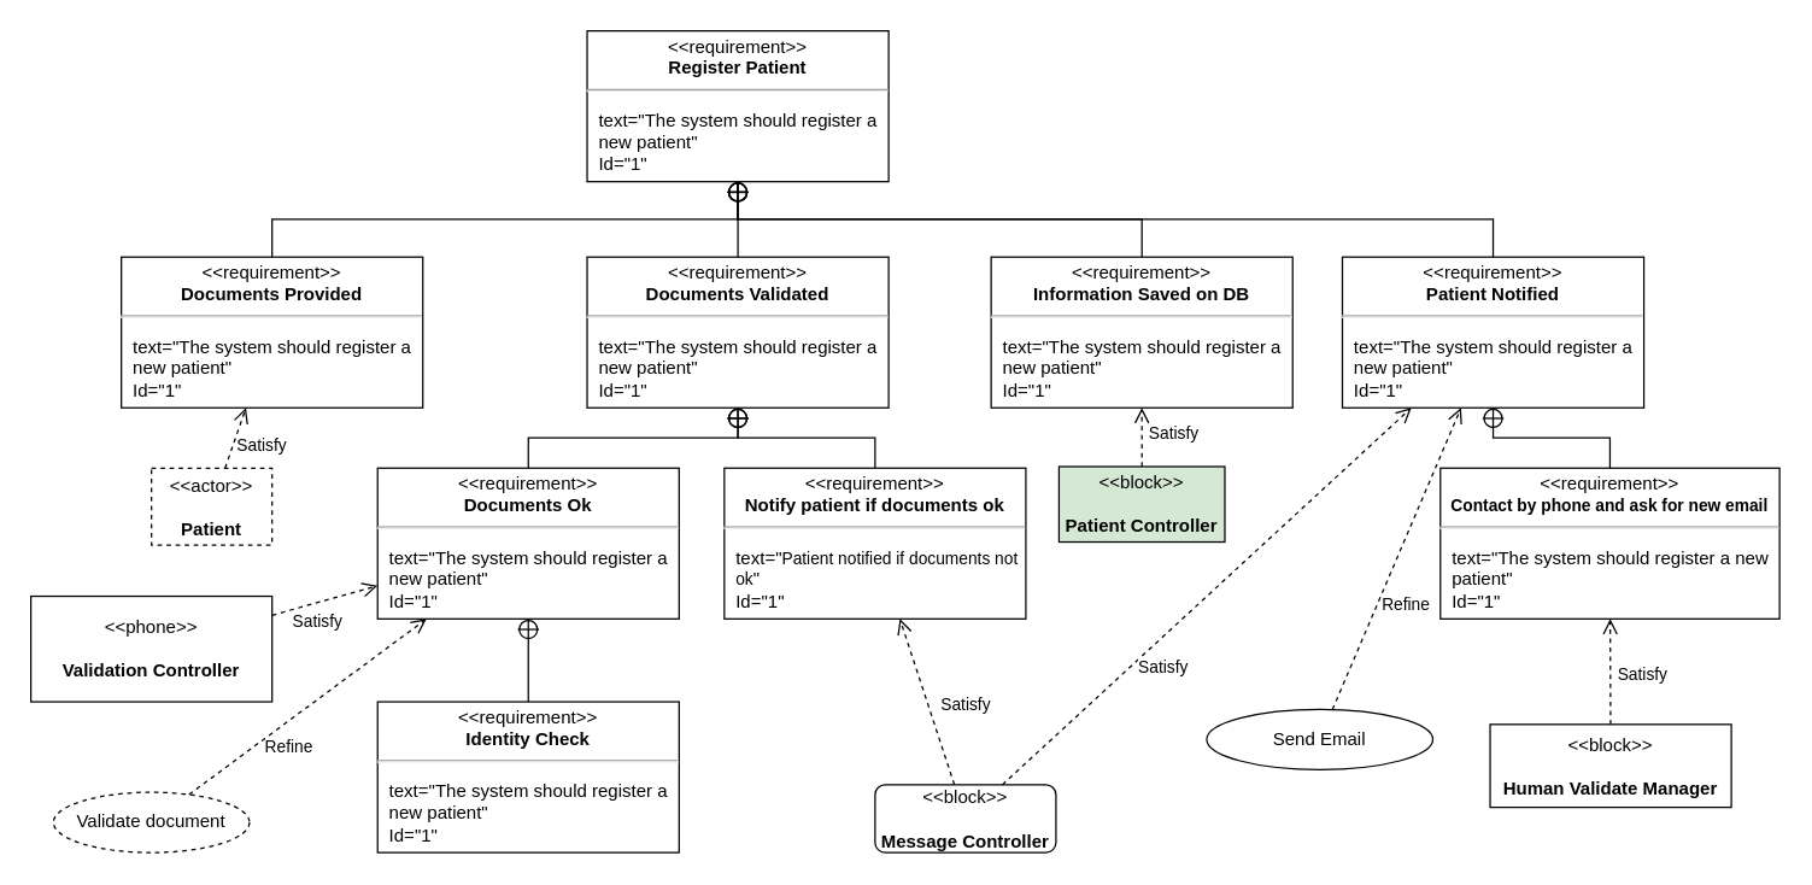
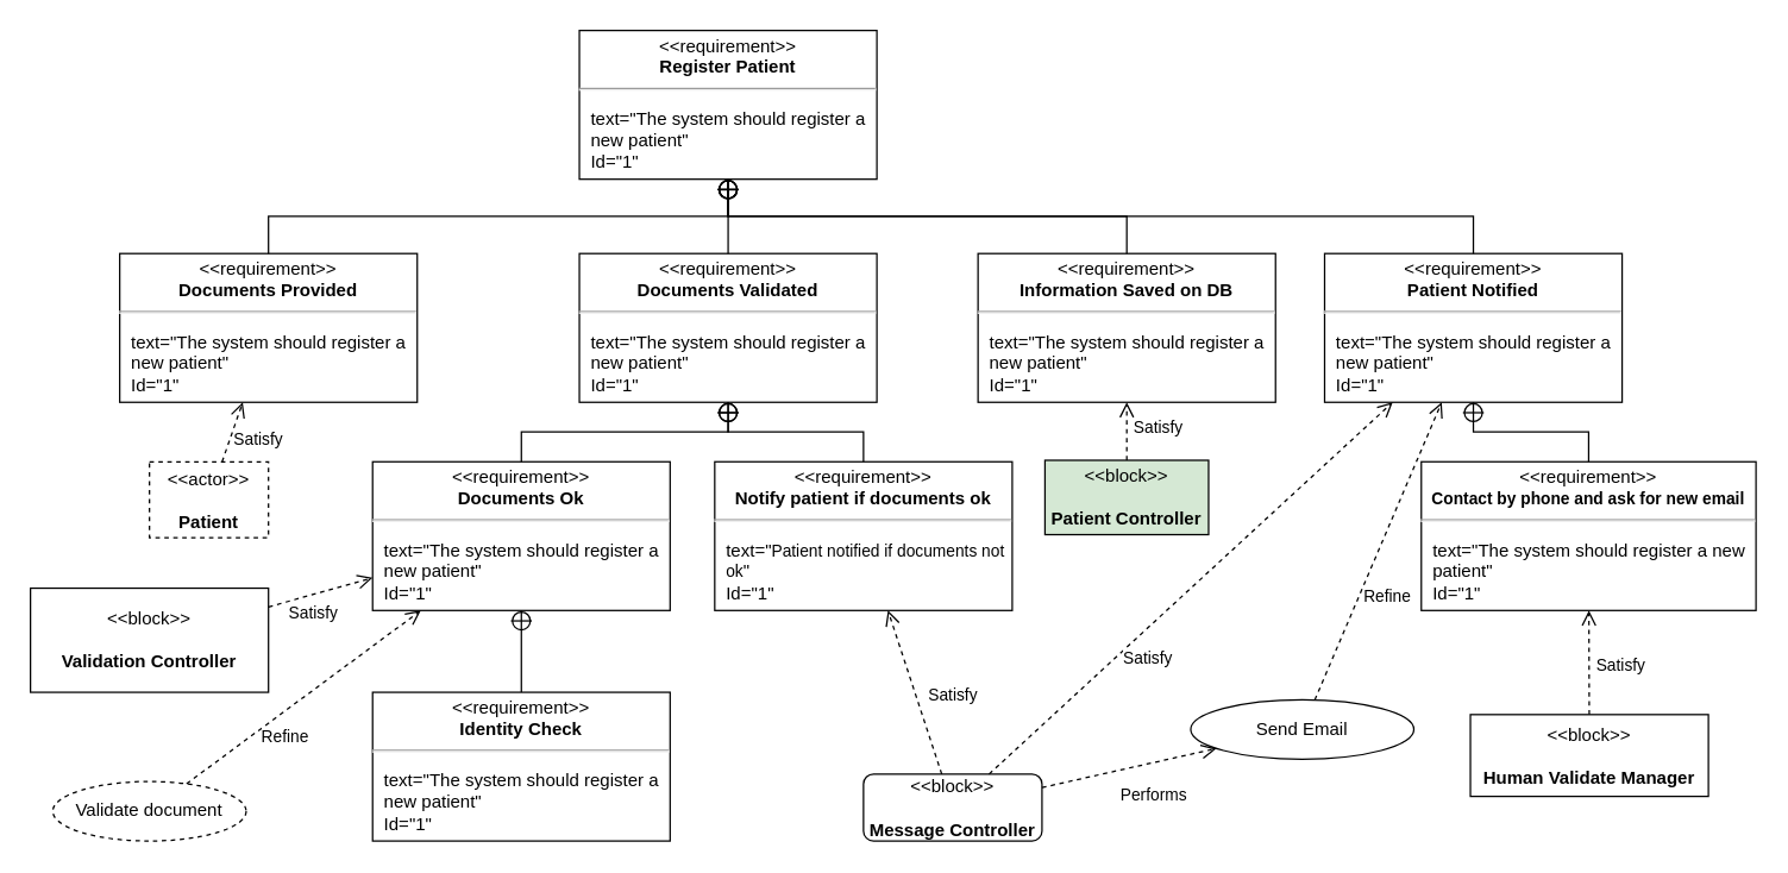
  <mxCell id="0" />
  <mxCell id="1" parent="0" />
  <mxCell id="2" value="&lt;p style=&quot;margin:0px;margin-top:4px;text-align:center;&quot;&gt;&amp;lt;&amp;lt;requirement&amp;gt;&amp;gt;&lt;br&gt;&lt;b&gt;Register Patient&lt;/b&gt;&lt;/p&gt;&lt;hr&gt;&lt;p&gt;&lt;/p&gt;&lt;p style=&quot;margin:0px;margin-left:8px;text-align:left;&quot;&gt;text=&quot;The system should register a new patient&quot;&lt;br&gt;Id=&quot;1&quot;&lt;/p&gt;" style="shape=rect;overflow=fill;html=1;whiteSpace=wrap;align=center;" vertex="1" parent="1"><mxGeometry x="389" y="20" width="200" height="100" as="geometry" /></mxCell>
  <mxCell id="3" value="&lt;p style=&quot;margin:0px;margin-top:4px;text-align:center;&quot;&gt;&amp;lt;&amp;lt;requirement&amp;gt;&amp;gt;&lt;br&gt;&lt;b&gt;Documents Provided&lt;/b&gt;&lt;/p&gt;&lt;hr&gt;&lt;p&gt;&lt;/p&gt;&lt;p style=&quot;margin:0px;margin-left:8px;text-align:left;&quot;&gt;text=&quot;The system should register a new patient&quot;&lt;br&gt;Id=&quot;1&quot;&lt;/p&gt;" style="shape=rect;overflow=fill;html=1;whiteSpace=wrap;align=center;" vertex="1" parent="1"><mxGeometry x="80" y="170" width="200" height="100" as="geometry" /></mxCell>
  <mxCell id="4" value="&lt;p style=&quot;margin:0px;margin-top:4px;text-align:center;&quot;&gt;&amp;lt;&amp;lt;requirement&amp;gt;&amp;gt;&lt;br&gt;&lt;b&gt;Documents Validated&lt;/b&gt;&lt;/p&gt;&lt;hr&gt;&lt;p&gt;&lt;/p&gt;&lt;p style=&quot;margin:0px;margin-left:8px;text-align:left;&quot;&gt;text=&quot;The system should register a new patient&quot;&lt;br&gt;Id=&quot;1&quot;&lt;/p&gt;" style="shape=rect;overflow=fill;html=1;whiteSpace=wrap;align=center;" vertex="1" parent="1"><mxGeometry x="389" y="170" width="200" height="100" as="geometry" /></mxCell>
  <mxCell id="5" value="&lt;p style=&quot;margin:0px;margin-top:4px;text-align:center;&quot;&gt;&amp;lt;&amp;lt;requirement&amp;gt;&amp;gt;&lt;br&gt;&lt;b&gt;Documents Ok&lt;/b&gt;&lt;/p&gt;&lt;hr&gt;&lt;p&gt;&lt;/p&gt;&lt;p style=&quot;margin:0px;margin-left:8px;text-align:left;&quot;&gt;text=&quot;The system should register a new patient&quot;&lt;br&gt;Id=&quot;1&quot;&lt;/p&gt;" style="shape=rect;overflow=fill;html=1;whiteSpace=wrap;align=center;" vertex="1" parent="1"><mxGeometry x="250" y="310" width="200" height="100" as="geometry" /></mxCell>
  <mxCell id="6" value="&lt;p style=&quot;margin:0px;margin-top:4px;text-align:center;&quot;&gt;&amp;lt;&amp;lt;requirement&amp;gt;&amp;gt;&lt;br&gt;&lt;b&gt;Notify patient if documents ok&lt;/b&gt;&lt;/p&gt;&lt;hr&gt;&lt;p&gt;&lt;/p&gt;&lt;p style=&quot;margin:0px;margin-left:8px;text-align:left;&quot;&gt;text=&quot;&lt;span style=&quot;font-size: 11px; text-align: center; background-color: rgb(255, 255, 255);&quot;&gt;Patient notified if documents not ok&lt;/span&gt;&quot;&lt;br&gt;Id=&quot;1&quot;&lt;/p&gt;" style="shape=rect;overflow=fill;html=1;whiteSpace=wrap;align=center;" vertex="1" parent="1"><mxGeometry x="480" y="310" width="200" height="100" as="geometry" /></mxCell>
  <mxCell id="7" value="&lt;p style=&quot;margin:0px;margin-top:4px;text-align:center;&quot;&gt;&amp;lt;&amp;lt;requirement&amp;gt;&amp;gt;&lt;br&gt;&lt;b&gt;Identity Check&lt;/b&gt;&lt;/p&gt;&lt;hr&gt;&lt;p&gt;&lt;/p&gt;&lt;p style=&quot;margin:0px;margin-left:8px;text-align:left;&quot;&gt;text=&quot;The system should register a new patient&quot;&lt;br&gt;Id=&quot;1&quot;&lt;/p&gt;" style="shape=rect;overflow=fill;html=1;whiteSpace=wrap;align=center;" vertex="1" parent="1"><mxGeometry x="250" y="465" width="200" height="100" as="geometry" /></mxCell>
  <mxCell id="8" value="&lt;p style=&quot;margin:0px;margin-top:4px;text-align:center;&quot;&gt;&amp;lt;&amp;lt;requirement&amp;gt;&amp;gt;&lt;br&gt;&lt;b&gt;Information Saved on DB&lt;/b&gt;&lt;/p&gt;&lt;hr&gt;&lt;p&gt;&lt;/p&gt;&lt;p style=&quot;margin:0px;margin-left:8px;text-align:left;&quot;&gt;text=&quot;The system should register a new patient&quot;&lt;br&gt;Id=&quot;1&quot;&lt;/p&gt;" style="shape=rect;overflow=fill;html=1;whiteSpace=wrap;align=center;" vertex="1" parent="1"><mxGeometry x="657" y="170" width="200" height="100" as="geometry" /></mxCell>
  <mxCell id="9" value="&lt;p style=&quot;margin:0px;margin-top:4px;text-align:center;&quot;&gt;&amp;lt;&amp;lt;requirement&amp;gt;&amp;gt;&lt;br&gt;&lt;b&gt;Patient Notified&lt;/b&gt;&lt;/p&gt;&lt;hr&gt;&lt;p&gt;&lt;/p&gt;&lt;p style=&quot;margin:0px;margin-left:8px;text-align:left;&quot;&gt;text=&quot;The system should register a new patient&quot;&lt;br&gt;Id=&quot;1&quot;&lt;/p&gt;" style="shape=rect;overflow=fill;html=1;whiteSpace=wrap;align=center;" vertex="1" parent="1"><mxGeometry x="890" y="170" width="200" height="100" as="geometry" /></mxCell>
  <mxCell id="10" value="&lt;p style=&quot;margin:0px;margin-top:4px;text-align:center;&quot;&gt;&amp;lt;&amp;lt;requirement&amp;gt;&amp;gt;&lt;br&gt;&lt;span style=&quot;font-size: 11px; background-color: rgb(255, 255, 255);&quot;&gt;&lt;b&gt;Contact by phone and ask for new email&lt;/b&gt;&lt;/span&gt;&lt;br&gt;&lt;/p&gt;&lt;hr&gt;&lt;p&gt;&lt;/p&gt;&lt;p style=&quot;margin:0px;margin-left:8px;text-align:left;&quot;&gt;text=&quot;The system should register a new patient&quot;&lt;br&gt;Id=&quot;1&quot;&lt;/p&gt;" style="shape=rect;overflow=fill;html=1;whiteSpace=wrap;align=center;" vertex="1" parent="1"><mxGeometry x="955" y="310" width="225" height="100" as="geometry" /></mxCell>
  <mxCell id="11" value="&amp;lt;&amp;lt;actor&amp;gt;&amp;gt;&lt;br&gt;&lt;br&gt;&lt;b&gt;Patient&lt;/b&gt;" style="html=1;align=center;verticalAlign=middle;dashed=1;whiteSpace=wrap;" vertex="1" parent="1"><mxGeometry x="100" y="310" width="80" height="51" as="geometry" /></mxCell>
- <mxCell id="12" value="&amp;lt;&amp;lt;phone&amp;gt;&amp;gt;&lt;br&gt;&lt;br&gt;&lt;b&gt;Validation Controller&lt;/b&gt;" style="html=1;align=center;verticalAlign=middle;dashed=0;whiteSpace=wrap;" vertex="1" parent="1"><mxGeometry x="20" y="395" width="160" height="70" as="geometry" /></mxCell>
+ <mxCell id="12" value="&amp;lt;&amp;lt;block&amp;gt;&amp;gt;&lt;br&gt;&lt;br&gt;&lt;b&gt;Validation Controller&lt;/b&gt;" style="html=1;align=center;verticalAlign=middle;dashed=0;whiteSpace=wrap;" vertex="1" parent="1"><mxGeometry x="20" y="395" width="160" height="70" as="geometry" /></mxCell>
  <mxCell id="13" value="&amp;lt;&amp;lt;block&amp;gt;&amp;gt;&lt;br&gt;&lt;br&gt;&lt;b&gt;Patient Controller&lt;/b&gt;" style="html=1;align=center;verticalAlign=middle;dashed=0;whiteSpace=wrap;fillColor=#d5e8d4;" vertex="1" parent="1"><mxGeometry x="702" y="309" width="110" height="50" as="geometry" /></mxCell>
  <mxCell id="14" value="&amp;lt;&amp;lt;block&amp;gt;&amp;gt;&lt;br&gt;&lt;br&gt;&lt;b&gt;Message Controller&lt;/b&gt;" style="html=1;align=center;verticalAlign=middle;dashed=0;whiteSpace=wrap;rounded=1;" vertex="1" parent="1"><mxGeometry x="580" y="520" width="120" height="45" as="geometry" /></mxCell>
  <mxCell id="15" value="&amp;lt;&amp;lt;block&amp;gt;&amp;gt;&lt;br&gt;&lt;br&gt;&lt;b&gt;Human Validate Manager&lt;/b&gt;" style="html=1;align=center;verticalAlign=middle;dashed=0;whiteSpace=wrap;" vertex="1" parent="1"><mxGeometry x="988" y="480" width="160" height="55" as="geometry" /></mxCell>
  <mxCell id="16" value="" style="rounded=0;html=1;labelBackgroundColor=none;endArrow=none;edgeStyle=elbowEdgeStyle;elbow=vertical;startArrow=sysMLPackCont;startSize=12;" edge="1" parent="1" source="2" target="3"><mxGeometry relative="1" as="geometry"><mxPoint x="270" y="100" as="sourcePoint" /><mxPoint x="180" y="160" as="targetPoint" /></mxGeometry></mxCell>
  <mxCell id="17" value="" style="rounded=0;html=1;labelBackgroundColor=none;endArrow=none;edgeStyle=elbowEdgeStyle;elbow=vertical;startArrow=sysMLPackCont;startSize=12;" edge="1" parent="1" source="2" target="4"><mxGeometry relative="1" as="geometry"><mxPoint x="730" y="100" as="sourcePoint" /><mxPoint x="640" y="160" as="targetPoint" /></mxGeometry></mxCell>
  <mxCell id="18" value="" style="rounded=0;html=1;labelBackgroundColor=none;endArrow=none;edgeStyle=elbowEdgeStyle;elbow=vertical;startArrow=sysMLPackCont;startSize=12;" edge="1" parent="1" source="2" target="8"><mxGeometry relative="1" as="geometry"><mxPoint x="880" y="40" as="sourcePoint" /><mxPoint x="790" y="100" as="targetPoint" /></mxGeometry></mxCell>
  <mxCell id="19" value="" style="rounded=0;html=1;labelBackgroundColor=none;endArrow=none;edgeStyle=elbowEdgeStyle;elbow=vertical;startArrow=sysMLPackCont;startSize=12;" edge="1" parent="1" source="2" target="9"><mxGeometry relative="1" as="geometry"><mxPoint x="940" y="70" as="sourcePoint" /><mxPoint x="850" y="130" as="targetPoint" /></mxGeometry></mxCell>
  <mxCell id="20" value="" style="rounded=0;html=1;labelBackgroundColor=none;endArrow=none;edgeStyle=elbowEdgeStyle;elbow=vertical;startArrow=sysMLPackCont;startSize=12;" edge="1" parent="1" source="4" target="5"><mxGeometry relative="1" as="geometry"><mxPoint x="350" y="260" as="sourcePoint" /><mxPoint x="260" y="320" as="targetPoint" /></mxGeometry></mxCell>
  <mxCell id="21" value="" style="rounded=0;html=1;labelBackgroundColor=none;endArrow=none;edgeStyle=elbowEdgeStyle;elbow=vertical;startArrow=sysMLPackCont;startSize=12;" edge="1" parent="1" source="4" target="6"><mxGeometry relative="1" as="geometry"><mxPoint x="670" y="280" as="sourcePoint" /><mxPoint x="580" y="340" as="targetPoint" /></mxGeometry></mxCell>
  <mxCell id="22" value="" style="rounded=0;html=1;labelBackgroundColor=none;endArrow=none;edgeStyle=elbowEdgeStyle;elbow=vertical;startArrow=sysMLPackCont;startSize=12;" edge="1" parent="1" source="5" target="7"><mxGeometry relative="1" as="geometry"><mxPoint x="280" y="420" as="sourcePoint" /><mxPoint x="190" y="480" as="targetPoint" /></mxGeometry></mxCell>
  <mxCell id="23" value="" style="rounded=0;html=1;labelBackgroundColor=none;endArrow=none;edgeStyle=elbowEdgeStyle;elbow=vertical;startArrow=sysMLPackCont;startSize=12;" edge="1" parent="1" source="9" target="10"><mxGeometry relative="1" as="geometry"><mxPoint x="747" y="450" as="sourcePoint" /><mxPoint x="657" y="510" as="targetPoint" /></mxGeometry></mxCell>
  <mxCell id="24" value="Satisfy" style="html=1;verticalAlign=bottom;endArrow=open;dashed=1;endSize=8;curved=0;rounded=0;" edge="1" parent="1" source="13" target="8"><mxGeometry x="-0.321" y="-21" relative="1" as="geometry"><mxPoint x="830" y="409" as="sourcePoint" /><mxPoint x="750" y="409" as="targetPoint" /><mxPoint as="offset" /></mxGeometry></mxCell>
  <mxCell id="25" value="Satisfy" style="html=1;verticalAlign=bottom;endArrow=open;dashed=1;endSize=8;curved=0;rounded=0;" edge="1" parent="1" source="12" target="5"><mxGeometry x="-0.321" y="-21" relative="1" as="geometry"><mxPoint x="140" y="449" as="sourcePoint" /><mxPoint x="140" y="410" as="targetPoint" /><mxPoint as="offset" /></mxGeometry></mxCell>
  <mxCell id="26" value="Satisfy" style="html=1;verticalAlign=bottom;endArrow=open;dashed=1;endSize=8;curved=0;rounded=0;" edge="1" parent="1" source="11" target="3"><mxGeometry x="-0.321" y="-21" relative="1" as="geometry"><mxPoint x="80" y="319" as="sourcePoint" /><mxPoint x="80" y="280" as="targetPoint" /><mxPoint as="offset" /></mxGeometry></mxCell>
  <mxCell id="27" value="Satisfy" style="html=1;verticalAlign=bottom;endArrow=open;dashed=1;endSize=8;curved=0;rounded=0;" edge="1" parent="1" source="14" target="6"><mxGeometry x="-0.321" y="-21" relative="1" as="geometry"><mxPoint x="787" y="411" as="sourcePoint" /><mxPoint x="787" y="372" as="targetPoint" /><mxPoint as="offset" /></mxGeometry></mxCell>
  <mxCell id="28" value="Satisfy" style="html=1;verticalAlign=bottom;endArrow=open;dashed=1;endSize=8;curved=0;rounded=0;" edge="1" parent="1" source="15" target="10"><mxGeometry x="-0.321" y="-21" relative="1" as="geometry"><mxPoint x="875" y="349" as="sourcePoint" /><mxPoint x="875" y="310" as="targetPoint" /><mxPoint as="offset" /></mxGeometry></mxCell>
  <mxCell id="29" value="Send Email" style="ellipse;whiteSpace=wrap;html=1;" vertex="1" parent="1"><mxGeometry x="800" y="470" width="150" height="40" as="geometry" /></mxCell>
  <mxCell id="30" value="Validate document" style="ellipse;whiteSpace=wrap;html=1;dashed=1;" vertex="1" parent="1"><mxGeometry x="35" y="525" width="130" height="40" as="geometry" /></mxCell>
  <mxCell id="31" value="Refine" style="html=1;verticalAlign=bottom;endArrow=open;dashed=1;endSize=8;curved=0;rounded=0;" edge="1" parent="1" source="30" target="5"><mxGeometry x="-0.321" y="-21" relative="1" as="geometry"><mxPoint x="162" y="494" as="sourcePoint" /><mxPoint x="232" y="474" as="targetPoint" /><mxPoint as="offset" /></mxGeometry></mxCell>
  <mxCell id="32" value="Satisfy" style="html=1;verticalAlign=bottom;endArrow=open;dashed=1;endSize=8;curved=0;rounded=0;" edge="1" parent="1" source="14" target="9"><mxGeometry x="-0.321" y="-21" relative="1" as="geometry"><mxPoint x="590" y="475" as="sourcePoint" /><mxPoint x="590" y="420" as="targetPoint" /><mxPoint as="offset" /></mxGeometry></mxCell>
  <mxCell id="33" value="Refine" style="html=1;verticalAlign=bottom;endArrow=open;dashed=1;endSize=8;curved=0;rounded=0;" edge="1" parent="1" source="29" target="9"><mxGeometry x="-0.321" y="-21" relative="1" as="geometry"><mxPoint x="800" y="507" as="sourcePoint" /><mxPoint x="957" y="390" as="targetPoint" /><mxPoint as="offset" /></mxGeometry></mxCell>
+ <mxCell id="34" value="Performs" style="html=1;verticalAlign=bottom;endArrow=open;dashed=1;endSize=8;curved=0;rounded=0;" edge="1" parent="1" source="14" target="29"><mxGeometry x="0.167" y="-30" relative="1" as="geometry"><mxPoint x="844.5" y="565" as="sourcePoint" /><mxPoint x="844.5" y="625" as="targetPoint" /><mxPoint as="offset" /></mxGeometry></mxCell>
